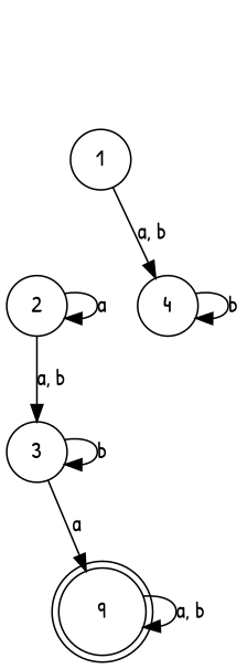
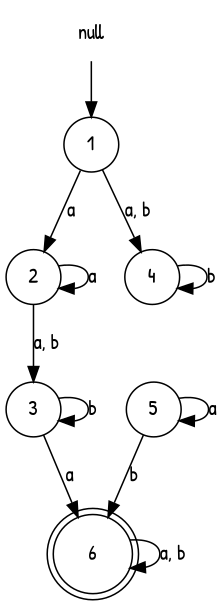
  digraph {
    fontname="Patrick Hand"
    rankdir=TB
    node [fontname="Patrick Hand" shape=circle]
    edge [fontname="Patrick Hand"]
+   null [shape=plaintext]
    1
    2
    4
    3
-   6 [shape=doublecircle label=9]
+   6 [shape=doublecircle]
+   5
+   null -> 1
+   1 -> 2 [label=a]
    1 -> 4 [label="a, b"]
    2 -> 2 [label=a]
    2 -> 3 [label="a, b"]
    4 -> 4 [label=b]
    3 -> 3 [label=b]
    3 -> 6 [label=a]
    6 -> 6 [label="a, b"]
+   5 -> 6 [label=b]
+   5 -> 5 [label=a]
  }
